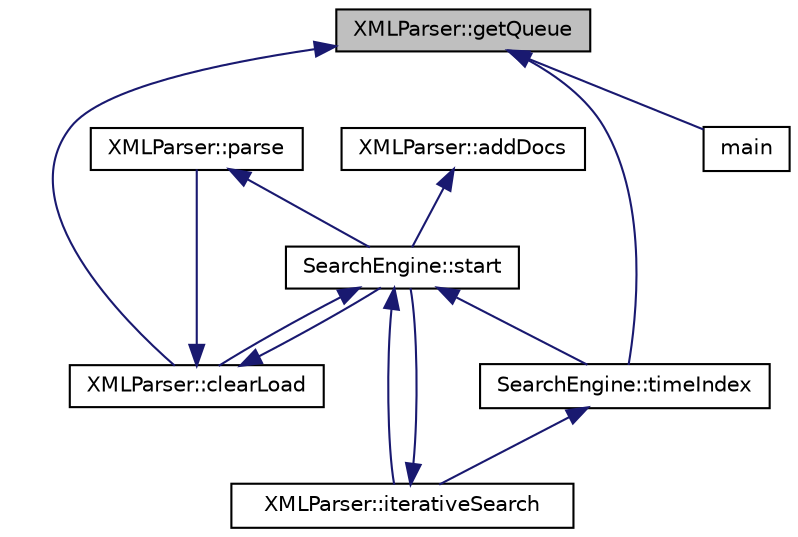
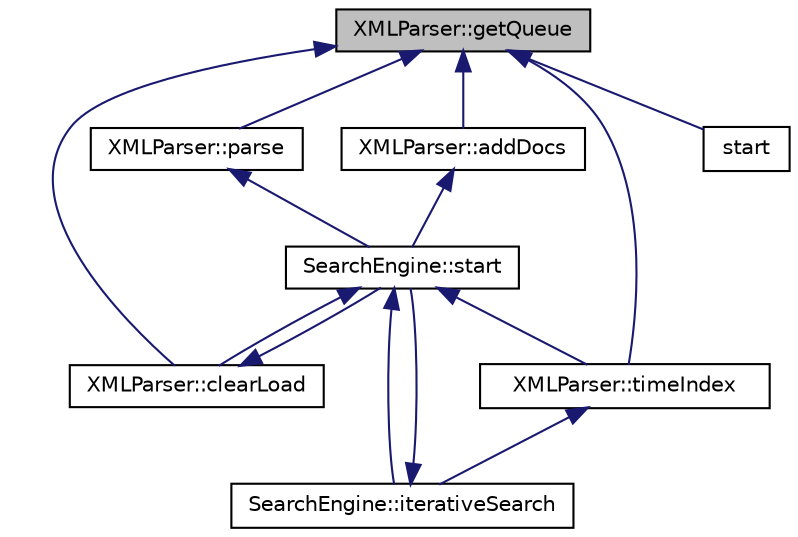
  digraph {
    rankdir=TB
    node [color=black fillcolor=white fontname=Helvetica fontsize=10 shape=record style=filled]
    edge [color=midnightblue dir=back fontname=Helvetica fontsize=10 labelfontname=Helvetica labelfontsize=10 style=solid]
    n1 [fillcolor=grey75 fontcolor=black height=0.2 label="XMLParser::getQueue" width=0.4]
    n2 [height=0.2 label="XMLParser::parse" width=0.4]
-   n3 [height=0.2 label="SearchEngine::timeIndex" width=0.4]
+   n3 [height=0.2 label="XMLParser::timeIndex" width=0.4]
    n4 [height=0.2 label="XMLParser::clearLoad" width=0.4]
    n5 [height=0.2 label="XMLParser::addDocs" width=0.4]
-   n6 [height=0.2 label=main width=0.4]
+   n6 [height=0.2 label=start width=0.4]
    n7 [height=0.2 label="SearchEngine::start" width=0.4]
-   n8 [height=0.2 label="XMLParser::iterativeSearch" width=0.4]
-   n4 -> n2
+   n8 [height=0.2 label="SearchEngine::iterativeSearch" width=0.4]
+   n1 -> n2
    n1 -> n3
    n1 -> n4
+   n1 -> n5
    n1 -> n6
    n2 -> n7
    n3 -> n8
    n4 -> n7
    n5 -> n7
    n7 -> n3
    n7 -> n4
    n7 -> n8
    n8 -> n7
  }
